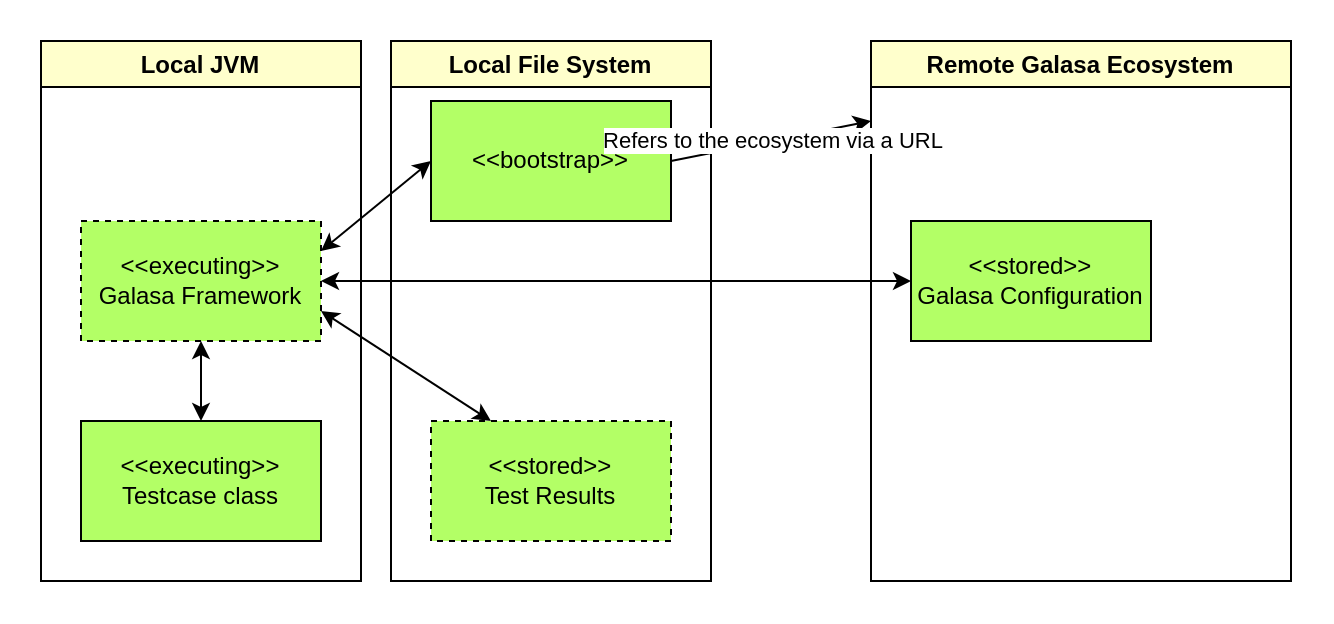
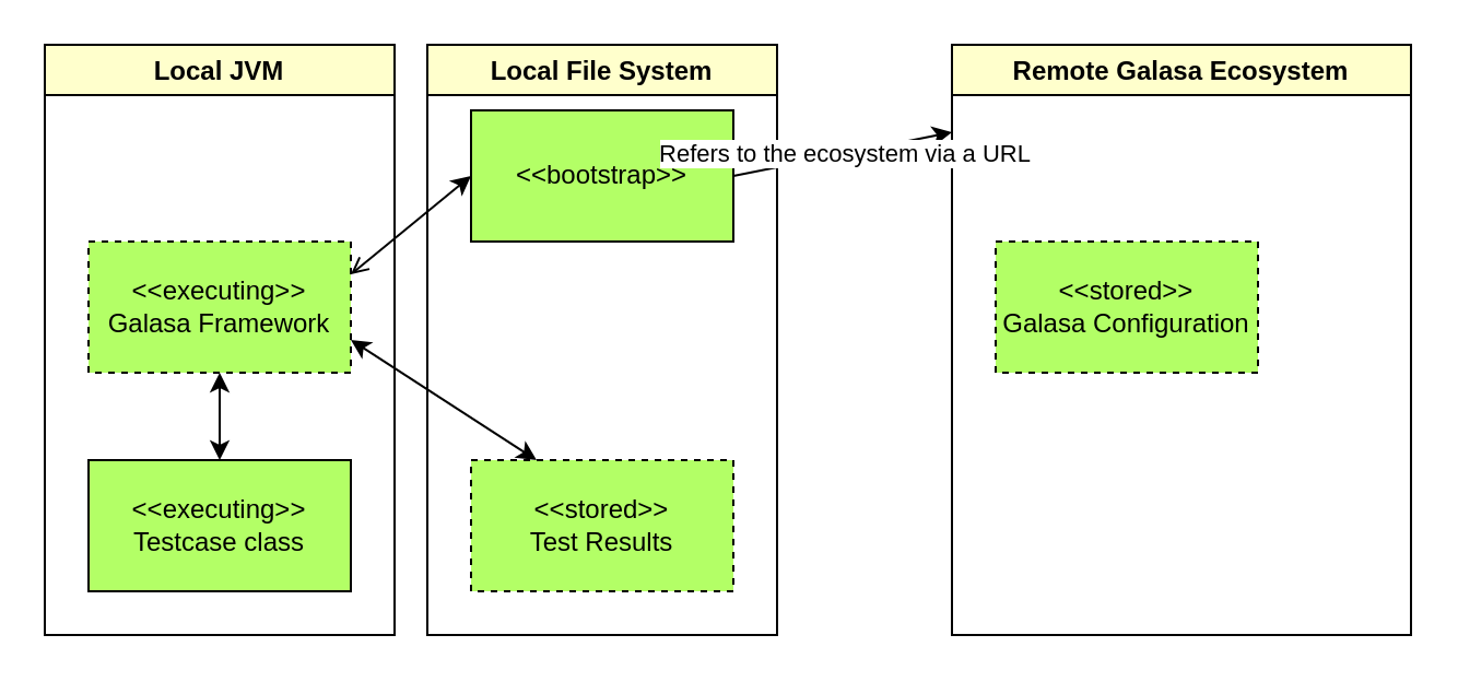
  <mxCell id="0" />
  <mxCell id="1" parent="0" />
  <mxCell id="2" value="Local File System" style="swimlane;fillColor=#FFFFCC;" parent="1" vertex="1"><mxGeometry x="195" y="20" width="160" height="270" as="geometry" /></mxCell>
  <mxCell id="3" value="&amp;lt;&amp;lt;bootstrap&amp;gt;&amp;gt;" style="rounded=0;whiteSpace=wrap;html=1;fillColor=#B3FF66;" parent="2" vertex="1"><mxGeometry x="20" y="30" width="120" height="60" as="geometry" /></mxCell>
  <mxCell id="4" value="&amp;lt;&amp;lt;stored&amp;gt;&amp;gt;&lt;br&gt;Test Results" style="rounded=0;whiteSpace=wrap;html=1;fillColor=#B3FF66;dashed=1;" parent="2" vertex="1"><mxGeometry x="20" y="190" width="120" height="60" as="geometry" /></mxCell>
  <mxCell id="5" value="&amp;lt;&amp;lt;executing&amp;gt;&amp;gt;&lt;br&gt;Testcase class" style="rounded=0;whiteSpace=wrap;html=1;fillColor=#B3FF66;" parent="1" vertex="1"><mxGeometry x="40" y="210" width="120" height="60" as="geometry" /></mxCell>
  <mxCell id="6" value="Local JVM" style="swimlane;fillColor=#FFFFCC;" parent="1" vertex="1"><mxGeometry x="20" y="20" width="160" height="270" as="geometry" /></mxCell>
  <mxCell id="7" value="&amp;lt;&amp;lt;executing&amp;gt;&amp;gt;&lt;br&gt;Galasa Framework" style="rounded=0;whiteSpace=wrap;html=1;fillColor=#B3FF66;dashed=1;" parent="6" vertex="1"><mxGeometry x="20" y="90" width="120" height="60" as="geometry" /></mxCell>
  <mxCell id="8" value="Remote Galasa Ecosystem" style="swimlane;fillColor=#FFFFCC;" parent="1" vertex="1"><mxGeometry x="435" y="20" width="210" height="270" as="geometry" /></mxCell>
- <mxCell id="9" value="&amp;lt;&amp;lt;stored&amp;gt;&amp;gt;&lt;br&gt;Galasa Configuration" style="rounded=0;whiteSpace=wrap;html=1;fillColor=#B3FF66;" parent="8" vertex="1"><mxGeometry x="20" y="90" width="120" height="60" as="geometry" /></mxCell>
+ <mxCell id="9" value="&amp;lt;&amp;lt;stored&amp;gt;&amp;gt;&lt;br&gt;Galasa Configuration" style="rounded=0;whiteSpace=wrap;html=1;fillColor=#B3FF66;dashed=1;" parent="8" vertex="1"><mxGeometry x="20" y="90" width="120" height="60" as="geometry" /></mxCell>
  <mxCell id="10" value="" style="endArrow=classic;html=1;rounded=0;exitX=1;exitY=0.5;exitDx=0;exitDy=0;" parent="8" source="3" edge="1"><mxGeometry relative="1" as="geometry"><mxPoint x="-50" y="60" as="sourcePoint" /><mxPoint y="40" as="targetPoint" /><Array as="points"><mxPoint y="40" /></Array></mxGeometry></mxCell>
  <mxCell id="11" value="Refers to the ecosystem via a URL" style="edgeLabel;resizable=0;html=1;align=center;verticalAlign=middle;" parent="10" connectable="0" vertex="1"><mxGeometry relative="1" as="geometry"><mxPoint as="offset" /></mxGeometry></mxCell>
  <mxCell id="12" value="" style="endArrow=classic;startArrow=classic;html=1;rounded=0;entryX=0.5;entryY=1;entryDx=0;entryDy=0;" parent="1" target="7" edge="1"><mxGeometry width="50" height="50" relative="1" as="geometry"><mxPoint x="100" y="210" as="sourcePoint" /><mxPoint x="375" y="50" as="targetPoint" /></mxGeometry></mxCell>
- <mxCell id="13" value="" style="endArrow=classic;startArrow=classic;html=1;rounded=0;exitX=1;exitY=0.5;exitDx=0;exitDy=0;entryX=0;entryY=0.5;entryDx=0;entryDy=0;" parent="1" source="7" target="9" edge="1"><mxGeometry width="50" height="50" relative="1" as="geometry"><mxPoint x="325" y="100" as="sourcePoint" /><mxPoint x="375" y="50" as="targetPoint" /></mxGeometry></mxCell>
  <mxCell id="14" value="" style="endArrow=classic;startArrow=classic;html=1;rounded=0;exitX=0.25;exitY=0;exitDx=0;exitDy=0;entryX=1;entryY=0.75;entryDx=0;entryDy=0;" parent="1" source="4" target="7" edge="1"><mxGeometry width="50" height="50" relative="1" as="geometry"><mxPoint x="325" y="100" as="sourcePoint" /><mxPoint x="375" y="50" as="targetPoint" /></mxGeometry></mxCell>
- <mxCell id="15" value="" style="endArrow=classic;startArrow=classic;html=1;rounded=0;exitX=0;exitY=0.5;exitDx=0;exitDy=0;entryX=1;entryY=0.25;entryDx=0;entryDy=0;" parent="1" source="3" target="7" edge="1"><mxGeometry width="50" height="50" relative="1" as="geometry"><mxPoint x="305" y="220" as="sourcePoint" /><mxPoint x="165" y="120" as="targetPoint" /></mxGeometry></mxCell>
+ <mxCell id="15" value="" style="endArrow=open;startArrow=classic;html=1;rounded=0;exitX=0;exitY=0.5;exitDx=0;exitDy=0;entryX=1;entryY=0.25;entryDx=0;entryDy=0;" parent="1" source="3" target="7" edge="1"><mxGeometry width="50" height="50" relative="1" as="geometry"><mxPoint x="305" y="220" as="sourcePoint" /><mxPoint x="165" y="120" as="targetPoint" /></mxGeometry></mxCell>
